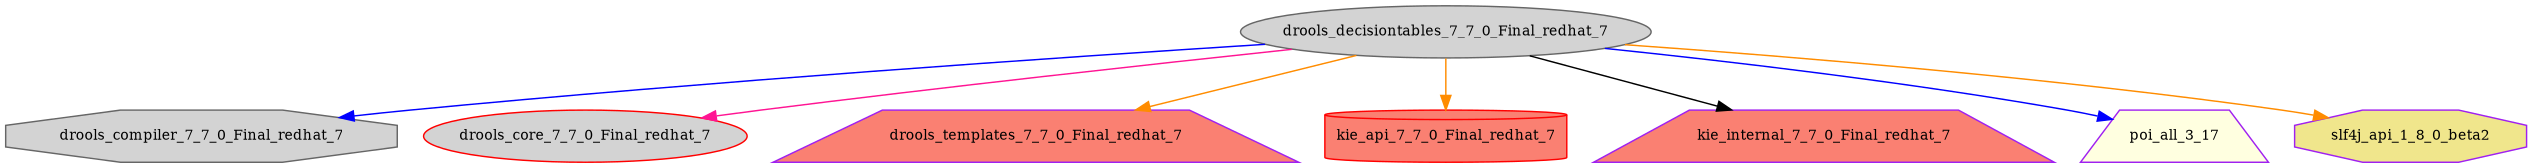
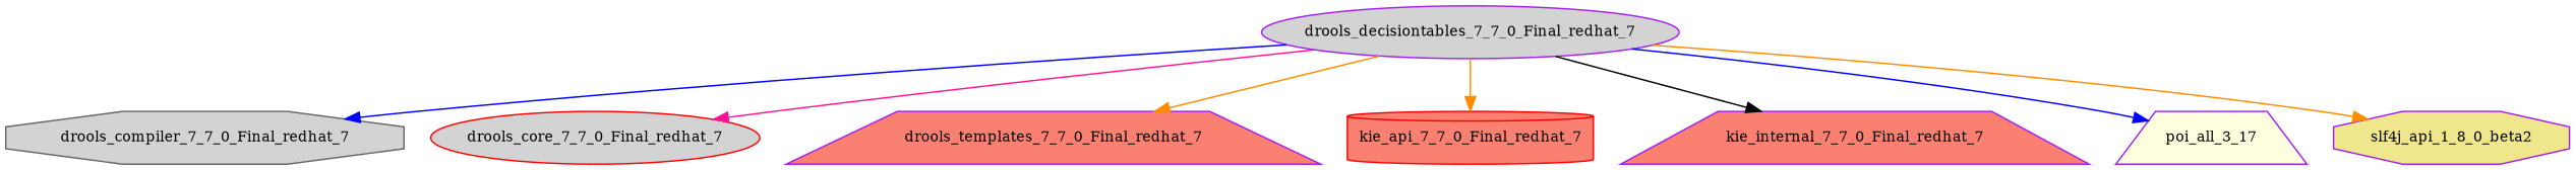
  digraph {
    node [color=purple fillcolor=lightgrey fontsize=10.0 shape=trapezium style=filled]
    edge [color=darkorange]
-   drools_decisiontables_7_7_0_Final_redhat_7 [color=gray40 shape=ellipse]
+   drools_decisiontables_7_7_0_Final_redhat_7 [shape=ellipse]
    drools_compiler_7_7_0_Final_redhat_7 [color=gray40 shape=octagon]
    drools_core_7_7_0_Final_redhat_7 [color=red shape=ellipse]
    drools_templates_7_7_0_Final_redhat_7 [fillcolor=salmon]
    kie_api_7_7_0_Final_redhat_7 [color=red fillcolor=salmon shape=cylinder]
    kie_internal_7_7_0_Final_redhat_7 [fillcolor=salmon]
    poi_all_3_17 [fillcolor=lightyellow]
    slf4j_api_1_8_0_beta2 [fillcolor=khaki shape=octagon]
    drools_decisiontables_7_7_0_Final_redhat_7 -> drools_compiler_7_7_0_Final_redhat_7 [color=blue]
    drools_decisiontables_7_7_0_Final_redhat_7 -> drools_core_7_7_0_Final_redhat_7 [color=deeppink]
    drools_decisiontables_7_7_0_Final_redhat_7 -> drools_templates_7_7_0_Final_redhat_7
    drools_decisiontables_7_7_0_Final_redhat_7 -> kie_api_7_7_0_Final_redhat_7
    drools_decisiontables_7_7_0_Final_redhat_7 -> kie_internal_7_7_0_Final_redhat_7 [color=black]
    drools_decisiontables_7_7_0_Final_redhat_7 -> poi_all_3_17 [color=blue]
    drools_decisiontables_7_7_0_Final_redhat_7 -> slf4j_api_1_8_0_beta2
  }
